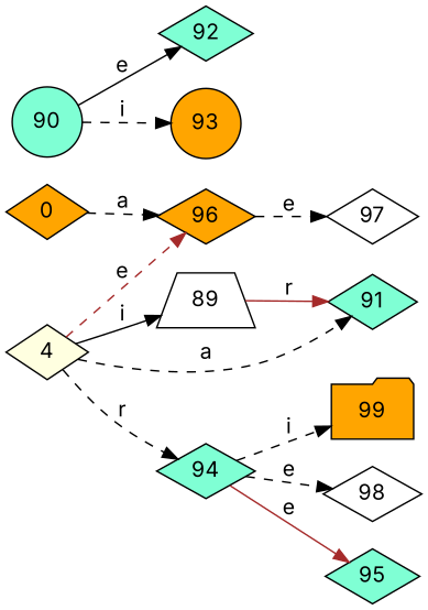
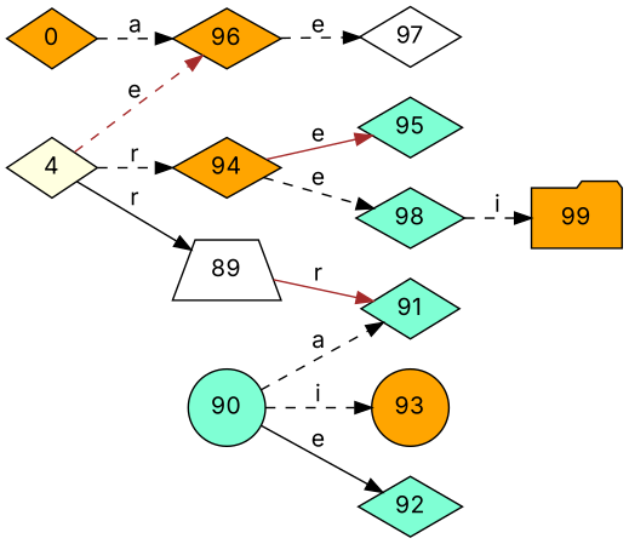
  digraph {
    fontname=Inter
    rankdir=LR
    node [fillcolor=aquamarine fontname=Inter shape=diamond style=filled]
    edge [color=black fontname=Inter style=dashed]
    97 [fillcolor=white]
    89 [fillcolor=white shape=trapezium]
    91
    90 [shape=circle]
    92
    93 [fillcolor=orange shape=circle]
    99 [fillcolor=orange shape=folder]
-   98 [fillcolor=white]
+   98
    0 [fillcolor=orange]
    96 [fillcolor=orange]
    4 [fillcolor=lightyellow]
-   94
+   94 [fillcolor=orange]
    95
    89 -> 91 [color=brown label=r style=solid]
-   4 -> 91 [label=a]
+   90 -> 91 [label=a]
    90 -> 92 [label=e style=solid]
    90 -> 93 [label=i]
    0 -> 96 [label=a]
    96 -> 97 [label=e]
-   4 -> 89 [label=i style=solid]
+   4 -> 89 [label=r style=solid]
    4 -> 96 [color=brown label=e]
    4 -> 94 [label=r]
-   94 -> 99 [label=i]
+   98 -> 99 [label=i]
    94 -> 98 [label=e]
    94 -> 95 [color=brown label=e style=solid]
  }
